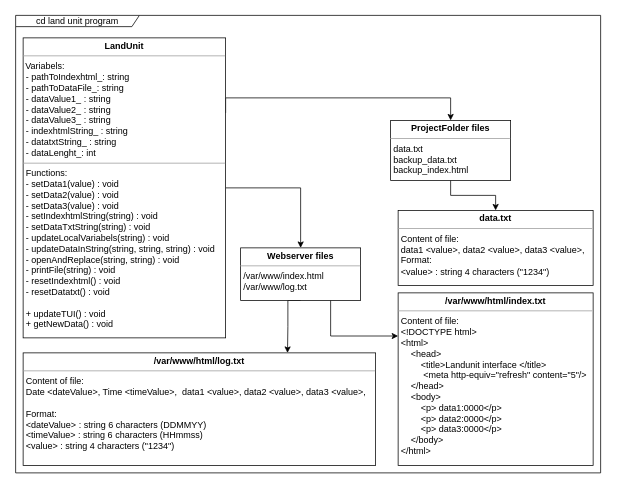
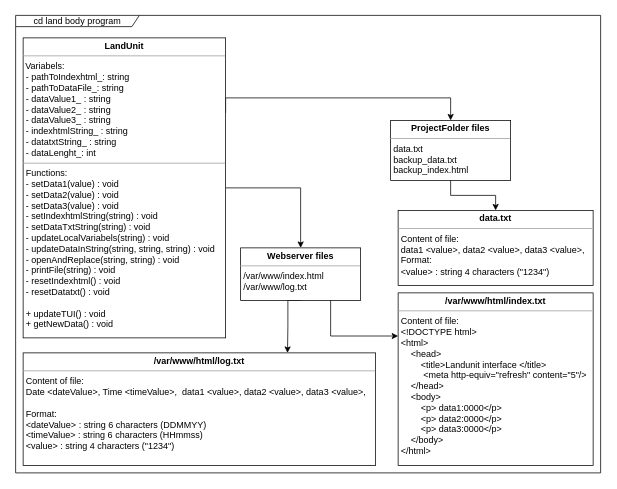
  <mxCell id="0" />
  <mxCell id="1" parent="0" />
  <mxCell id="2" style="edgeStyle=orthogonalEdgeStyle;rounded=0;orthogonalLoop=1;jettySize=auto;html=1;exitX=1;exitY=0.5;exitDx=0;exitDy=0;entryX=0.5;entryY=0;entryDx=0;entryDy=0;" edge="1" parent="1" source="4" target="7"><mxGeometry relative="1" as="geometry" /></mxCell>
  <mxCell id="3" style="edgeStyle=orthogonalEdgeStyle;rounded=0;orthogonalLoop=1;jettySize=auto;html=1;exitX=1;exitY=0.25;exitDx=0;exitDy=0;entryX=0.5;entryY=0;entryDx=0;entryDy=0;" edge="1" parent="1" source="4" target="9"><mxGeometry relative="1" as="geometry"><Array as="points"><mxPoint x="300" y="130" /><mxPoint x="600" y="130" /></Array></mxGeometry></mxCell>
  <mxCell id="4" value="&lt;p style=&quot;margin: 0px ; margin-top: 4px ; text-align: center&quot;&gt;&lt;b&gt;LandUnit&lt;/b&gt;&lt;/p&gt;&lt;hr size=&quot;1&quot;&gt;&amp;nbsp;Variabels:&lt;br&gt;&lt;p style=&quot;margin: 0px ; margin-left: 4px&quot;&gt;&lt;span&gt;- pathToIndexhtml_: string&lt;/span&gt;&lt;br&gt;&lt;/p&gt;&lt;p style=&quot;margin: 0px ; margin-left: 4px&quot;&gt;&lt;span&gt;- pathToDataFile_: string&lt;/span&gt;&lt;/p&gt;&lt;p style=&quot;margin: 0px ; margin-left: 4px&quot;&gt;&lt;span&gt;- dataValue1_ : string&lt;/span&gt;&lt;/p&gt;&lt;p style=&quot;margin: 0px ; margin-left: 4px&quot;&gt;&lt;span&gt;- dataValue2_ : string&lt;/span&gt;&lt;/p&gt;&lt;p style=&quot;margin: 0px ; margin-left: 4px&quot;&gt;&lt;span&gt;- dataValue3_ : string&lt;/span&gt;&lt;/p&gt;&lt;p style=&quot;margin: 0px ; margin-left: 4px&quot;&gt;&lt;span&gt;- indexhtmlString_ : string&lt;/span&gt;&lt;/p&gt;&lt;p style=&quot;margin: 0px ; margin-left: 4px&quot;&gt;&lt;span&gt;- datatxtString_ : string&lt;/span&gt;&lt;/p&gt;&lt;p style=&quot;margin: 0px ; margin-left: 4px&quot;&gt;&lt;span&gt;- dataLenght_: int&lt;/span&gt;&lt;/p&gt;&lt;hr size=&quot;1&quot;&gt;&lt;p style=&quot;margin: 0px ; margin-left: 4px&quot;&gt;Functions:&lt;/p&gt;&lt;p style=&quot;margin: 0px ; margin-left: 4px&quot;&gt;&lt;span&gt;- setData1(value) : void&lt;/span&gt;&lt;br&gt;&lt;/p&gt;&lt;p style=&quot;margin: 0px 0px 0px 4px&quot;&gt;- setData2(value) : void&lt;/p&gt;&lt;p style=&quot;margin: 0px 0px 0px 4px&quot;&gt;- setData3(value) : void&lt;/p&gt;&lt;p style=&quot;margin: 0px 0px 0px 4px&quot;&gt;- setIndexhtmlString(string) : void&lt;/p&gt;&lt;p style=&quot;margin: 0px 0px 0px 4px&quot;&gt;- setDataTxtString(string) : void&lt;/p&gt;&lt;p style=&quot;margin: 0px 0px 0px 4px&quot;&gt;- updateLocalVariabels(string) : void&lt;/p&gt;&lt;p style=&quot;margin: 0px 0px 0px 4px&quot;&gt;- updateDataInString(string, string, string) : void&lt;/p&gt;&lt;p style=&quot;margin: 0px 0px 0px 4px&quot;&gt;- openAndReplace(string, string) : void&lt;/p&gt;&lt;p style=&quot;margin: 0px 0px 0px 4px&quot;&gt;- printFile(string) : void&lt;/p&gt;&lt;p style=&quot;margin: 0px 0px 0px 4px&quot;&gt;- resetIndexhtml() : void&lt;/p&gt;&lt;p style=&quot;margin: 0px 0px 0px 4px&quot;&gt;- resetDatatxt() : void&lt;/p&gt;&lt;p style=&quot;margin: 0px 0px 0px 4px&quot;&gt;&lt;br&gt;&lt;/p&gt;&lt;p style=&quot;margin: 0px 0px 0px 4px&quot;&gt;+ updateTUI() : void&lt;/p&gt;&lt;p style=&quot;margin: 0px 0px 0px 4px&quot;&gt;+ getNewData() : void&amp;nbsp;&lt;/p&gt;&lt;p style=&quot;margin: 0px 0px 0px 4px&quot;&gt;&lt;br&gt;&lt;/p&gt;&lt;p style=&quot;margin: 0px 0px 0px 4px&quot;&gt;&lt;br&gt;&lt;/p&gt;" style="verticalAlign=top;align=left;overflow=fill;fontSize=12;fontFamily=Helvetica;html=1;" vertex="1" parent="1"><mxGeometry x="30" y="50" width="270" height="400" as="geometry" /></mxCell>
  <mxCell id="5" style="edgeStyle=orthogonalEdgeStyle;rounded=0;orthogonalLoop=1;jettySize=auto;html=1;exitX=0.5;exitY=1;exitDx=0;exitDy=0;entryX=0.75;entryY=0;entryDx=0;entryDy=0;" edge="1" parent="1" source="7" target="11"><mxGeometry relative="1" as="geometry"><Array as="points"><mxPoint x="383" y="400" /><mxPoint x="383" y="435" /></Array></mxGeometry></mxCell>
  <mxCell id="6" style="edgeStyle=orthogonalEdgeStyle;rounded=0;orthogonalLoop=1;jettySize=auto;html=1;exitX=0.75;exitY=1;exitDx=0;exitDy=0;entryX=0;entryY=0.25;entryDx=0;entryDy=0;" edge="1" parent="1" source="7" target="12"><mxGeometry relative="1" as="geometry" /></mxCell>
  <mxCell id="7" value="&lt;p style=&quot;margin: 0px ; margin-top: 4px ; text-align: center&quot;&gt;&lt;b&gt;Webserver files&lt;/b&gt;&lt;/p&gt;&lt;hr size=&quot;1&quot;&gt;&lt;p style=&quot;margin: 0px ; margin-left: 4px&quot;&gt;&lt;span&gt;/var/www/index.html&lt;/span&gt;&lt;br&gt;&lt;/p&gt;&lt;p style=&quot;margin: 0px ; margin-left: 4px&quot;&gt;/var/www/log.txt&lt;/p&gt;&lt;p style=&quot;margin: 0px ; margin-left: 4px&quot;&gt;&lt;br&gt;&lt;/p&gt;" style="verticalAlign=top;align=left;overflow=fill;fontSize=12;fontFamily=Helvetica;html=1;" vertex="1" parent="1"><mxGeometry x="320" y="330" width="160" height="70" as="geometry" /></mxCell>
  <mxCell id="8" style="edgeStyle=orthogonalEdgeStyle;rounded=0;orthogonalLoop=1;jettySize=auto;html=1;exitX=0.5;exitY=1;exitDx=0;exitDy=0;" edge="1" parent="1" source="9" target="10"><mxGeometry relative="1" as="geometry" /></mxCell>
  <mxCell id="9" value="&lt;p style=&quot;margin: 0px ; margin-top: 4px ; text-align: center&quot;&gt;&lt;b&gt;ProjectFolder files&lt;/b&gt;&lt;/p&gt;&lt;hr size=&quot;1&quot;&gt;&lt;p style=&quot;margin: 0px ; margin-left: 4px&quot;&gt;data.txt&lt;/p&gt;&lt;p style=&quot;margin: 0px ; margin-left: 4px&quot;&gt;backup_data.txt&lt;/p&gt;&lt;p style=&quot;margin: 0px ; margin-left: 4px&quot;&gt;backup_index.html&lt;/p&gt;&lt;p style=&quot;margin: 0px ; margin-left: 4px&quot;&gt;&lt;br&gt;&lt;/p&gt;" style="verticalAlign=top;align=left;overflow=fill;fontSize=12;fontFamily=Helvetica;html=1;" vertex="1" parent="1"><mxGeometry x="520" y="160" width="160" height="80" as="geometry" /></mxCell>
  <mxCell id="10" value="&lt;p style=&quot;margin: 0px ; margin-top: 4px ; text-align: center&quot;&gt;&lt;b&gt;data.txt&lt;/b&gt;&lt;/p&gt;&lt;hr size=&quot;1&quot;&gt;&lt;p style=&quot;margin: 0px ; margin-left: 4px&quot;&gt;Content of file:&lt;/p&gt;&lt;p style=&quot;margin: 0px ; margin-left: 4px&quot;&gt;data1 &amp;lt;value&amp;gt;, data2 &amp;lt;value&amp;gt;, data3 &amp;lt;value&amp;gt;,&lt;/p&gt;&lt;p style=&quot;margin: 0px ; margin-left: 4px&quot;&gt;Format:&lt;/p&gt;&lt;p style=&quot;margin: 0px ; margin-left: 4px&quot;&gt;&amp;lt;value&amp;gt; : string 4 characters (&quot;1234&quot;)&lt;/p&gt;&lt;p style=&quot;margin: 0px ; margin-left: 4px&quot;&gt;&lt;br&gt;&lt;/p&gt;" style="verticalAlign=top;align=left;overflow=fill;fontSize=12;fontFamily=Helvetica;html=1;" vertex="1" parent="1"><mxGeometry x="530" y="280" width="260" height="100" as="geometry" /></mxCell>
  <mxCell id="11" value="&lt;p style=&quot;margin: 0px ; margin-top: 4px ; text-align: center&quot;&gt;&lt;b&gt;/var/www/html/log.txt&lt;/b&gt;&lt;/p&gt;&lt;hr size=&quot;1&quot;&gt;&lt;p style=&quot;margin: 0px ; margin-left: 4px&quot;&gt;Content of file:&lt;/p&gt;&lt;p style=&quot;margin: 0px ; margin-left: 4px&quot;&gt;&lt;span&gt;Date &amp;lt;dateValue&amp;gt;, Time &amp;lt;timeValue&amp;gt;,&amp;nbsp; data1 &amp;lt;value&amp;gt;, data2 &amp;lt;value&amp;gt;, data3 &amp;lt;value&amp;gt;,&lt;/span&gt;&lt;br&gt;&lt;/p&gt;&lt;p style=&quot;margin: 0px ; margin-left: 4px&quot;&gt;&lt;br&gt;&lt;/p&gt;&lt;p style=&quot;margin: 0px ; margin-left: 4px&quot;&gt;Format:&lt;/p&gt;&lt;p style=&quot;margin: 0px ; margin-left: 4px&quot;&gt;&amp;lt;dateValue&amp;gt; : string 6 characters (DDMMYY)&lt;/p&gt;&lt;p style=&quot;margin: 0px ; margin-left: 4px&quot;&gt;&amp;lt;timeValue&amp;gt; : string 6 characters (HHmmss)&lt;/p&gt;&lt;p style=&quot;margin: 0px ; margin-left: 4px&quot;&gt;&amp;lt;value&amp;gt; : string 4 characters (&quot;1234&quot;)&lt;br&gt;&lt;/p&gt;" style="verticalAlign=top;align=left;overflow=fill;fontSize=12;fontFamily=Helvetica;html=1;" vertex="1" parent="1"><mxGeometry x="30" y="470" width="470" height="150" as="geometry" /></mxCell>
  <mxCell id="12" value="&lt;p style=&quot;margin: 0px ; margin-top: 4px ; text-align: center&quot;&gt;&lt;b&gt;/var/www/html/index.txt&lt;/b&gt;&lt;/p&gt;&lt;hr size=&quot;1&quot;&gt;&lt;p style=&quot;margin: 0px ; margin-left: 4px&quot;&gt;Content of file:&lt;/p&gt;&lt;p style=&quot;margin: 0px ; margin-left: 4px&quot;&gt;&amp;lt;!DOCTYPE html&amp;gt;&amp;nbsp; &amp;nbsp; &amp;nbsp; &amp;nbsp; &amp;nbsp; &amp;nbsp; &amp;nbsp; &amp;nbsp; &amp;nbsp; &amp;nbsp; &amp;nbsp; &amp;nbsp; &amp;nbsp; &amp;nbsp; &amp;nbsp; &amp;nbsp; &amp;nbsp; &amp;nbsp; &amp;nbsp; &amp;nbsp; &amp;nbsp; &amp;nbsp; &amp;nbsp; &amp;nbsp; &amp;nbsp; &amp;nbsp; &amp;nbsp; &amp;nbsp; &amp;nbsp; &amp;nbsp; &amp;nbsp; &amp;nbsp; &amp;nbsp; &amp;nbsp; &amp;nbsp; &amp;nbsp; &amp;nbsp; &amp;nbsp; &amp;nbsp; &amp;nbsp; &amp;nbsp; &amp;nbsp; &amp;nbsp;&lt;/p&gt;&lt;p style=&quot;margin: 0px ; margin-left: 4px&quot;&gt;&amp;lt;html&amp;gt;&amp;nbsp; &amp;nbsp; &amp;nbsp; &amp;nbsp; &amp;nbsp; &amp;nbsp; &amp;nbsp; &amp;nbsp; &amp;nbsp; &amp;nbsp; &amp;nbsp; &amp;nbsp; &amp;nbsp; &amp;nbsp; &amp;nbsp; &amp;nbsp; &amp;nbsp; &amp;nbsp; &amp;nbsp; &amp;nbsp; &amp;nbsp; &amp;nbsp; &amp;nbsp; &amp;nbsp; &amp;nbsp; &amp;nbsp; &amp;nbsp; &amp;nbsp; &amp;nbsp; &amp;nbsp; &amp;nbsp; &amp;nbsp; &amp;nbsp; &amp;nbsp; &amp;nbsp; &amp;nbsp; &amp;nbsp; &amp;nbsp; &amp;nbsp; &amp;nbsp; &amp;nbsp; &amp;nbsp; &amp;nbsp; &amp;nbsp; &amp;nbsp; &amp;nbsp; &amp;nbsp;&amp;nbsp;&lt;/p&gt;&lt;p style=&quot;margin: 0px ; margin-left: 4px&quot;&gt;&amp;nbsp; &amp;nbsp; &amp;lt;head&amp;gt;&amp;nbsp; &amp;nbsp; &amp;nbsp; &amp;nbsp; &amp;nbsp; &amp;nbsp; &amp;nbsp; &amp;nbsp; &amp;nbsp; &amp;nbsp; &amp;nbsp; &amp;nbsp; &amp;nbsp; &amp;nbsp; &amp;nbsp; &amp;nbsp; &amp;nbsp; &amp;nbsp; &amp;nbsp; &amp;nbsp; &amp;nbsp; &amp;nbsp; &amp;nbsp; &amp;nbsp; &amp;nbsp; &amp;nbsp; &amp;nbsp; &amp;nbsp; &amp;nbsp; &amp;nbsp; &amp;nbsp; &amp;nbsp; &amp;nbsp; &amp;nbsp; &amp;nbsp; &amp;nbsp; &amp;nbsp; &amp;nbsp; &amp;nbsp; &amp;nbsp; &amp;nbsp; &amp;nbsp; &amp;nbsp; &amp;nbsp; &amp;nbsp;&amp;nbsp;&lt;/p&gt;&lt;p style=&quot;margin: 0px ; margin-left: 4px&quot;&gt;&amp;nbsp; &amp;nbsp; &amp;nbsp; &amp;nbsp; &amp;lt;title&amp;gt;Landunit interface &amp;lt;/title&amp;gt;&amp;nbsp; &amp;nbsp; &amp;nbsp; &amp;nbsp; &amp;nbsp; &amp;nbsp; &amp;nbsp; &amp;nbsp; &amp;nbsp; &amp;nbsp; &amp;nbsp; &amp;nbsp; &amp;nbsp; &amp;nbsp; &amp;nbsp; &amp;nbsp; &amp;nbsp; &amp;nbsp; &amp;nbsp; &amp;nbsp; &amp;nbsp; &amp;nbsp; &amp;nbsp; &amp;nbsp; &amp;nbsp; &amp;nbsp; &amp;nbsp; &amp;nbsp; &amp;nbsp;&amp;nbsp;&lt;/p&gt;&lt;p style=&quot;margin: 0px ; margin-left: 4px&quot;&gt;&amp;nbsp; &amp;nbsp; &amp;nbsp; &amp;nbsp; &amp;nbsp;&amp;lt;meta http-equiv=&quot;refresh&quot; content=&quot;5&quot;/&amp;gt;&amp;nbsp; &amp;nbsp; &amp;nbsp; &amp;nbsp; &amp;nbsp; &amp;nbsp; &amp;nbsp; &amp;nbsp; &amp;nbsp; &amp;nbsp; &amp;nbsp; &amp;nbsp; &amp;nbsp; &amp;nbsp; &amp;nbsp; &amp;nbsp; &amp;nbsp; &amp;nbsp; &amp;nbsp; &amp;nbsp; &amp;nbsp; &amp;nbsp; &amp;nbsp; &amp;nbsp; &amp;nbsp; &amp;nbsp;&lt;/p&gt;&lt;p style=&quot;margin: 0px ; margin-left: 4px&quot;&gt;&amp;nbsp; &amp;nbsp; &amp;lt;/head&amp;gt;&amp;nbsp; &amp;nbsp; &amp;nbsp; &amp;nbsp; &amp;nbsp; &amp;nbsp; &amp;nbsp; &amp;nbsp; &amp;nbsp; &amp;nbsp; &amp;nbsp; &amp;nbsp; &amp;nbsp; &amp;nbsp; &amp;nbsp; &amp;nbsp; &amp;nbsp; &amp;nbsp; &amp;nbsp; &amp;nbsp; &amp;nbsp; &amp;nbsp; &amp;nbsp; &amp;nbsp; &amp;nbsp; &amp;nbsp; &amp;nbsp; &amp;nbsp; &amp;nbsp; &amp;nbsp; &amp;nbsp; &amp;nbsp; &amp;nbsp; &amp;nbsp; &amp;nbsp; &amp;nbsp; &amp;nbsp; &amp;nbsp; &amp;nbsp; &amp;nbsp; &amp;nbsp; &amp;nbsp; &amp;nbsp; &amp;nbsp; &amp;nbsp;&lt;/p&gt;&lt;p style=&quot;margin: 0px ; margin-left: 4px&quot;&gt;&amp;nbsp; &amp;nbsp; &amp;lt;body&amp;gt;&amp;nbsp; &amp;nbsp; &amp;nbsp; &amp;nbsp; &amp;nbsp; &amp;nbsp; &amp;nbsp; &amp;nbsp; &amp;nbsp; &amp;nbsp; &amp;nbsp; &amp;nbsp; &amp;nbsp; &amp;nbsp; &amp;nbsp; &amp;nbsp; &amp;nbsp; &amp;nbsp; &amp;nbsp; &amp;nbsp; &amp;nbsp; &amp;nbsp; &amp;nbsp; &amp;nbsp; &amp;nbsp; &amp;nbsp; &amp;nbsp; &amp;nbsp; &amp;nbsp; &amp;nbsp; &amp;nbsp; &amp;nbsp; &amp;nbsp; &amp;nbsp; &amp;nbsp; &amp;nbsp; &amp;nbsp; &amp;nbsp; &amp;nbsp; &amp;nbsp; &amp;nbsp; &amp;nbsp; &amp;nbsp; &amp;nbsp; &amp;nbsp;&amp;nbsp;&lt;/p&gt;&lt;p style=&quot;margin: 0px ; margin-left: 4px&quot;&gt;&amp;nbsp; &amp;nbsp; &amp;nbsp; &amp;nbsp; &amp;lt;p&amp;gt; data1:0000&amp;lt;/p&amp;gt;&amp;nbsp; &amp;nbsp; &amp;nbsp; &amp;nbsp; &amp;nbsp; &amp;nbsp; &amp;nbsp; &amp;nbsp; &amp;nbsp; &amp;nbsp; &amp;nbsp; &amp;nbsp; &amp;nbsp; &amp;nbsp; &amp;nbsp; &amp;nbsp; &amp;nbsp; &amp;nbsp; &amp;nbsp; &amp;nbsp; &amp;nbsp; &amp;nbsp; &amp;nbsp; &amp;nbsp; &amp;nbsp; &amp;nbsp; &amp;nbsp; &amp;nbsp; &amp;nbsp; &amp;nbsp; &amp;nbsp; &amp;nbsp; &amp;nbsp; &amp;nbsp; &amp;nbsp; &amp;nbsp; &amp;nbsp;&amp;nbsp;&lt;/p&gt;&lt;p style=&quot;margin: 0px ; margin-left: 4px&quot;&gt;&amp;nbsp; &amp;nbsp; &amp;nbsp; &amp;nbsp; &amp;lt;p&amp;gt; data2:0000&amp;lt;/p&amp;gt;&amp;nbsp; &amp;nbsp; &amp;nbsp; &amp;nbsp; &amp;nbsp; &amp;nbsp; &amp;nbsp; &amp;nbsp; &amp;nbsp; &amp;nbsp; &amp;nbsp; &amp;nbsp; &amp;nbsp; &amp;nbsp; &amp;nbsp; &amp;nbsp; &amp;nbsp; &amp;nbsp; &amp;nbsp; &amp;nbsp; &amp;nbsp; &amp;nbsp; &amp;nbsp; &amp;nbsp; &amp;nbsp; &amp;nbsp; &amp;nbsp; &amp;nbsp; &amp;nbsp; &amp;nbsp; &amp;nbsp; &amp;nbsp; &amp;nbsp; &amp;nbsp; &amp;nbsp; &amp;nbsp; &amp;nbsp;&amp;nbsp;&lt;/p&gt;&lt;p style=&quot;margin: 0px ; margin-left: 4px&quot;&gt;&amp;nbsp; &amp;nbsp; &amp;nbsp; &amp;nbsp; &amp;lt;p&amp;gt; data3:0000&amp;lt;/p&amp;gt;&amp;nbsp; &amp;nbsp; &amp;nbsp; &amp;nbsp; &amp;nbsp; &amp;nbsp; &amp;nbsp; &amp;nbsp; &amp;nbsp; &amp;nbsp; &amp;nbsp; &amp;nbsp; &amp;nbsp; &amp;nbsp; &amp;nbsp; &amp;nbsp; &amp;nbsp; &amp;nbsp; &amp;nbsp; &amp;nbsp; &amp;nbsp; &amp;nbsp; &amp;nbsp; &amp;nbsp; &amp;nbsp; &amp;nbsp; &amp;nbsp; &amp;nbsp; &amp;nbsp; &amp;nbsp; &amp;nbsp; &amp;nbsp; &amp;nbsp; &amp;nbsp; &amp;nbsp; &amp;nbsp; &amp;nbsp;&amp;nbsp;&lt;/p&gt;&lt;p style=&quot;margin: 0px ; margin-left: 4px&quot;&gt;&amp;nbsp; &amp;nbsp; &amp;lt;/body&amp;gt;&amp;nbsp; &amp;nbsp; &amp;nbsp; &amp;nbsp; &amp;nbsp; &amp;nbsp; &amp;nbsp; &amp;nbsp; &amp;nbsp; &amp;nbsp; &amp;nbsp; &amp;nbsp; &amp;nbsp; &amp;nbsp; &amp;nbsp; &amp;nbsp; &amp;nbsp; &amp;nbsp; &amp;nbsp; &amp;nbsp; &amp;nbsp; &amp;nbsp; &amp;nbsp; &amp;nbsp; &amp;nbsp; &amp;nbsp; &amp;nbsp; &amp;nbsp; &amp;nbsp; &amp;nbsp; &amp;nbsp; &amp;nbsp; &amp;nbsp; &amp;nbsp; &amp;nbsp; &amp;nbsp; &amp;nbsp; &amp;nbsp; &amp;nbsp; &amp;nbsp; &amp;nbsp; &amp;nbsp; &amp;nbsp; &amp;nbsp; &amp;nbsp;&lt;/p&gt;&lt;p style=&quot;margin: 0px ; margin-left: 4px&quot;&gt;&amp;lt;/html&amp;gt;&amp;nbsp;&lt;/p&gt;" style="verticalAlign=top;align=left;overflow=fill;fontSize=12;fontFamily=Helvetica;html=1;" vertex="1" parent="1"><mxGeometry x="530" y="390" width="260" height="230" as="geometry" /></mxCell>
- <mxCell id="13" value="cd land unit program" style="shape=umlFrame;whiteSpace=wrap;html=1;width=165;height=15;" vertex="1" parent="1"><mxGeometry x="20" y="20" width="780" height="610" as="geometry" /></mxCell>
+ <mxCell id="13" value="cd land body program" style="shape=umlFrame;whiteSpace=wrap;html=1;width=165;height=15;" vertex="1" parent="1"><mxGeometry x="20" y="20" width="780" height="610" as="geometry" /></mxCell>
